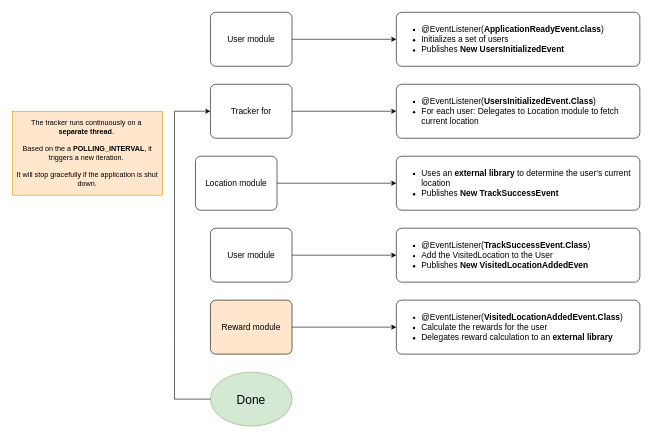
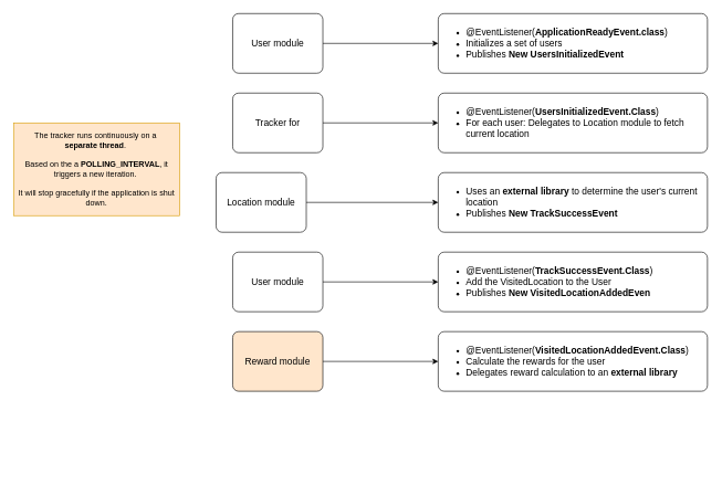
  <mxCell id="0" />
  <mxCell id="1" parent="0" />
  <mxCell id="2" style="edgeStyle=orthogonalEdgeStyle;rounded=0;orthogonalLoop=1;jettySize=auto;html=1;exitX=1;exitY=0.5;exitDx=0;exitDy=0;entryX=0;entryY=0.5;entryDx=0;entryDy=0;" edge="1" parent="1" source="3" target="18"><mxGeometry relative="1" as="geometry" /></mxCell>
  <mxCell id="3" value="&lt;font style=&quot;font-size: 14px;&quot;&gt;Reward module&lt;/font&gt;" style="rounded=1;arcSize=10;whiteSpace=wrap;html=1;align=center;fillColor=#ffe6cc;" vertex="1" parent="1"><mxGeometry x="350" y="500" width="136" height="90" as="geometry" /></mxCell>
  <mxCell id="4" value="&lt;ul&gt;&lt;li&gt;&lt;font style=&quot;font-size: 14px;&quot;&gt;@EventListener(&lt;b&gt;ApplicationReadyEvent.class&lt;/b&gt;)&amp;nbsp;&lt;/font&gt;&lt;/li&gt;&lt;li&gt;&lt;font style=&quot;font-size: 14px;&quot;&gt;Initializes a set of users&amp;nbsp;&lt;/font&gt;&lt;/li&gt;&lt;li&gt;&lt;font style=&quot;font-size: 14px;&quot;&gt;Publishes &lt;b&gt;New UsersInitializedEvent&lt;/b&gt;&lt;/font&gt;&lt;/li&gt;&lt;/ul&gt;" style="rounded=1;arcSize=10;whiteSpace=wrap;html=1;align=left;" vertex="1" parent="1"><mxGeometry x="660" y="20" width="406" height="90" as="geometry" /></mxCell>
  <mxCell id="5" style="edgeStyle=orthogonalEdgeStyle;rounded=0;orthogonalLoop=1;jettySize=auto;html=1;exitX=1;exitY=0.5;exitDx=0;exitDy=0;entryX=0;entryY=0.5;entryDx=0;entryDy=0;" edge="1" parent="1" source="6" target="15"><mxGeometry relative="1" as="geometry" /></mxCell>
  <mxCell id="6" value="&lt;font style=&quot;font-size: 14px;&quot;&gt;Tracker for&lt;/font&gt;" style="rounded=1;arcSize=10;whiteSpace=wrap;html=1;align=center;" vertex="1" parent="1"><mxGeometry x="350" y="140" width="136" height="90" as="geometry" /></mxCell>
  <mxCell id="7" style="edgeStyle=orthogonalEdgeStyle;rounded=0;orthogonalLoop=1;jettySize=auto;html=1;exitX=1;exitY=0.5;exitDx=0;exitDy=0;entryX=0;entryY=0.5;entryDx=0;entryDy=0;" edge="1" parent="1" source="8" target="16"><mxGeometry relative="1" as="geometry" /></mxCell>
  <mxCell id="8" value="&lt;font style=&quot;font-size: 14px;&quot;&gt;Location module&lt;/font&gt;" style="rounded=1;arcSize=10;whiteSpace=wrap;html=1;align=center;" vertex="1" parent="1"><mxGeometry x="325" y="260" width="136" height="90" as="geometry" /></mxCell>
  <mxCell id="9" style="edgeStyle=orthogonalEdgeStyle;rounded=0;orthogonalLoop=1;jettySize=auto;html=1;exitX=1;exitY=0.5;exitDx=0;exitDy=0;entryX=0;entryY=0.5;entryDx=0;entryDy=0;" edge="1" parent="1" source="10" target="17"><mxGeometry relative="1" as="geometry" /></mxCell>
  <mxCell id="10" value="&lt;font style=&quot;font-size: 14px;&quot;&gt;User module&lt;/font&gt;" style="rounded=1;arcSize=10;whiteSpace=wrap;html=1;align=center;" vertex="1" parent="1"><mxGeometry x="350" y="380" width="136" height="90" as="geometry" /></mxCell>
- <mxCell id="11" value="&lt;font style=&quot;font-size: 20px;&quot;&gt;Done&lt;/font&gt;" style="ellipse;whiteSpace=wrap;html=1;align=center;fillColor=#d5e8d4;strokeColor=#82b366;" vertex="1" parent="1"><mxGeometry x="350" y="620" width="136" height="90" as="geometry" /></mxCell>
- <mxCell id="12" value="" style="endArrow=classic;html=1;rounded=0;exitX=0;exitY=0.5;exitDx=0;exitDy=0;entryX=0;entryY=0.5;entryDx=0;entryDy=0;" edge="1" parent="1" source="11" target="6"><mxGeometry width="50" height="50" relative="1" as="geometry"><mxPoint x="640" y="-20" as="sourcePoint" /><mxPoint x="640" y="860" as="targetPoint" /><Array as="points"><mxPoint x="290" y="665" /><mxPoint x="290" y="570" /><mxPoint x="290" y="185" /></Array></mxGeometry></mxCell>
  <mxCell id="13" style="edgeStyle=orthogonalEdgeStyle;rounded=0;orthogonalLoop=1;jettySize=auto;html=1;exitX=1;exitY=0.5;exitDx=0;exitDy=0;entryX=0;entryY=0.5;entryDx=0;entryDy=0;" edge="1" parent="1" source="14" target="4"><mxGeometry relative="1" as="geometry" /></mxCell>
  <mxCell id="14" value="&lt;font style=&quot;font-size: 14px;&quot;&gt;User module&lt;/font&gt;" style="rounded=1;arcSize=10;whiteSpace=wrap;html=1;align=center;" vertex="1" parent="1"><mxGeometry x="350" y="20" width="136" height="90" as="geometry" /></mxCell>
  <mxCell id="15" value="&lt;ul&gt;&lt;li&gt;&lt;font style=&quot;font-size: 14px;&quot;&gt;@EventListener(&lt;b&gt;UsersInitializedEvent.Class&lt;/b&gt;)&lt;/font&gt;&lt;/li&gt;&lt;li&gt;&lt;font style=&quot;font-size: 14px;&quot;&gt;For each user: Delegates to Location module to fetch current location&lt;/font&gt;&lt;/li&gt;&lt;/ul&gt;" style="rounded=1;arcSize=10;whiteSpace=wrap;html=1;align=left;" vertex="1" parent="1"><mxGeometry x="660" y="140" width="406" height="90" as="geometry" /></mxCell>
  <mxCell id="16" value="&lt;ul&gt;&lt;li&gt;&lt;span style=&quot;font-size: 14px;&quot;&gt;Uses an &lt;b&gt;external library&lt;/b&gt; to determine the user's current location&amp;nbsp;&lt;/span&gt;&lt;/li&gt;&lt;li&gt;&lt;span style=&quot;font-size: 14px;&quot;&gt;Publishes &lt;b&gt;New&amp;nbsp;TrackSuccessEvent&lt;/b&gt;&lt;/span&gt;&lt;/li&gt;&lt;/ul&gt;" style="rounded=1;arcSize=10;whiteSpace=wrap;html=1;align=left;" vertex="1" parent="1"><mxGeometry x="660" y="260" width="406" height="90" as="geometry" /></mxCell>
  <mxCell id="17" value="&lt;ul&gt;&lt;li&gt;&lt;span style=&quot;font-size: 14px;&quot;&gt;@EventListener(&lt;b&gt;TrackSuccessEvent.Class&lt;/b&gt;)&lt;/span&gt;&lt;/li&gt;&lt;li&gt;&lt;span style=&quot;font-size: 14px;&quot;&gt;Add the VisitedLocation to the User&amp;nbsp;&lt;/span&gt;&lt;/li&gt;&lt;li&gt;&lt;span style=&quot;font-size: 14px;&quot;&gt;Publishes &lt;b&gt;New VisitedLocationAddedEven&lt;/b&gt;&lt;/span&gt;&lt;/li&gt;&lt;/ul&gt;" style="rounded=1;arcSize=10;whiteSpace=wrap;html=1;align=left;" vertex="1" parent="1"><mxGeometry x="660" y="380" width="406" height="90" as="geometry" /></mxCell>
  <mxCell id="18" value="&lt;ul&gt;&lt;li&gt;&lt;span style=&quot;font-size: 14px; background-color: transparent; color: light-dark(rgb(0, 0, 0), rgb(255, 255, 255));&quot;&gt;@EventListener(&lt;b&gt;VisitedLocationAddedEvent.Class&lt;/b&gt;)&lt;/span&gt;&lt;/li&gt;&lt;li&gt;&lt;span style=&quot;font-size: 14px; background-color: transparent; color: light-dark(rgb(0, 0, 0), rgb(255, 255, 255));&quot;&gt;Calculate the rewards for the user&lt;/span&gt;&lt;/li&gt;&lt;li&gt;&lt;span style=&quot;font-size: 14px; background-color: transparent; color: light-dark(rgb(0, 0, 0), rgb(255, 255, 255));&quot;&gt;Delegates reward calculation to an &lt;b&gt;external library&lt;/b&gt;&lt;/span&gt;&lt;/li&gt;&lt;/ul&gt;" style="rounded=1;arcSize=10;whiteSpace=wrap;html=1;align=left;" vertex="1" parent="1"><mxGeometry x="660" y="500" width="406" height="90" as="geometry" /></mxCell>
  <mxCell id="19" value="&lt;span style=&quot;background-color: transparent; color: light-dark(rgb(0, 0, 0), rgb(255, 255, 255));&quot;&gt;The tracker runs continuously on a&amp;nbsp;&lt;/span&gt;&lt;div&gt;&lt;span style=&quot;background-color: transparent; color: light-dark(rgb(0, 0, 0), rgb(255, 255, 255));&quot;&gt;&lt;b&gt;separate thread&lt;/b&gt;.&amp;nbsp;&lt;br&gt;&lt;/span&gt;&lt;br&gt;&lt;span style=&quot;background-color: transparent; color: light-dark(rgb(0, 0, 0), rgb(255, 255, 255));&quot;&gt;Based on the a &lt;b&gt;POLLING_INTERVAL&lt;/b&gt;, it triggers a new iteration.&amp;nbsp;&lt;/span&gt;&lt;br&gt;&lt;br&gt;&lt;div&gt;It will stop gracefully if the application is shut down.&lt;/div&gt;&lt;/div&gt;" style="whiteSpace=wrap;html=1;align=center;fillColor=#ffe6cc;strokeColor=#d79b00;" vertex="1" parent="1"><mxGeometry x="20" y="185" width="250" height="140" as="geometry" /></mxCell>
